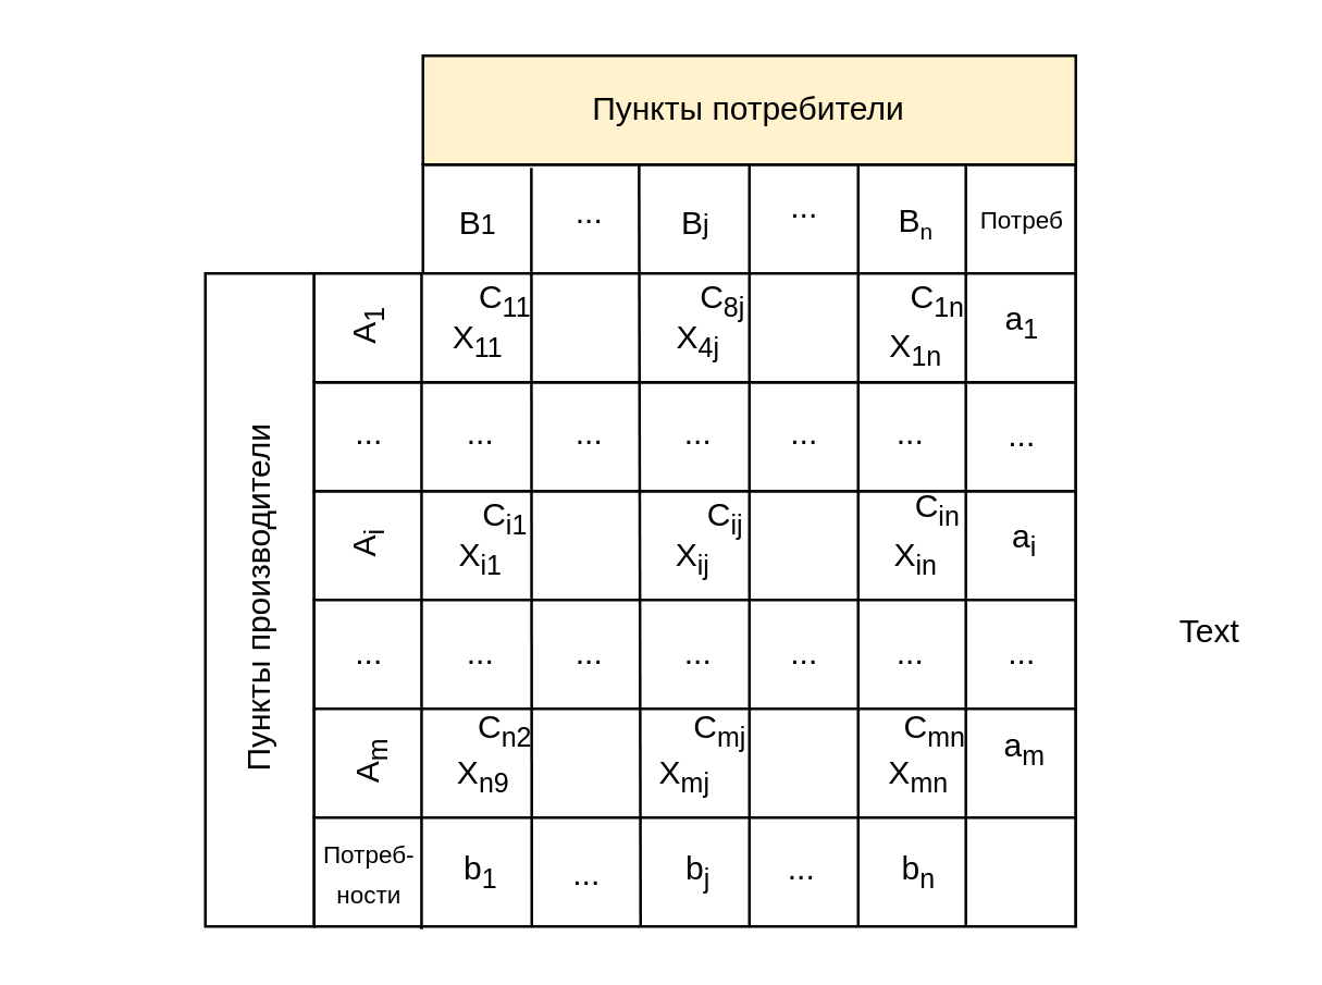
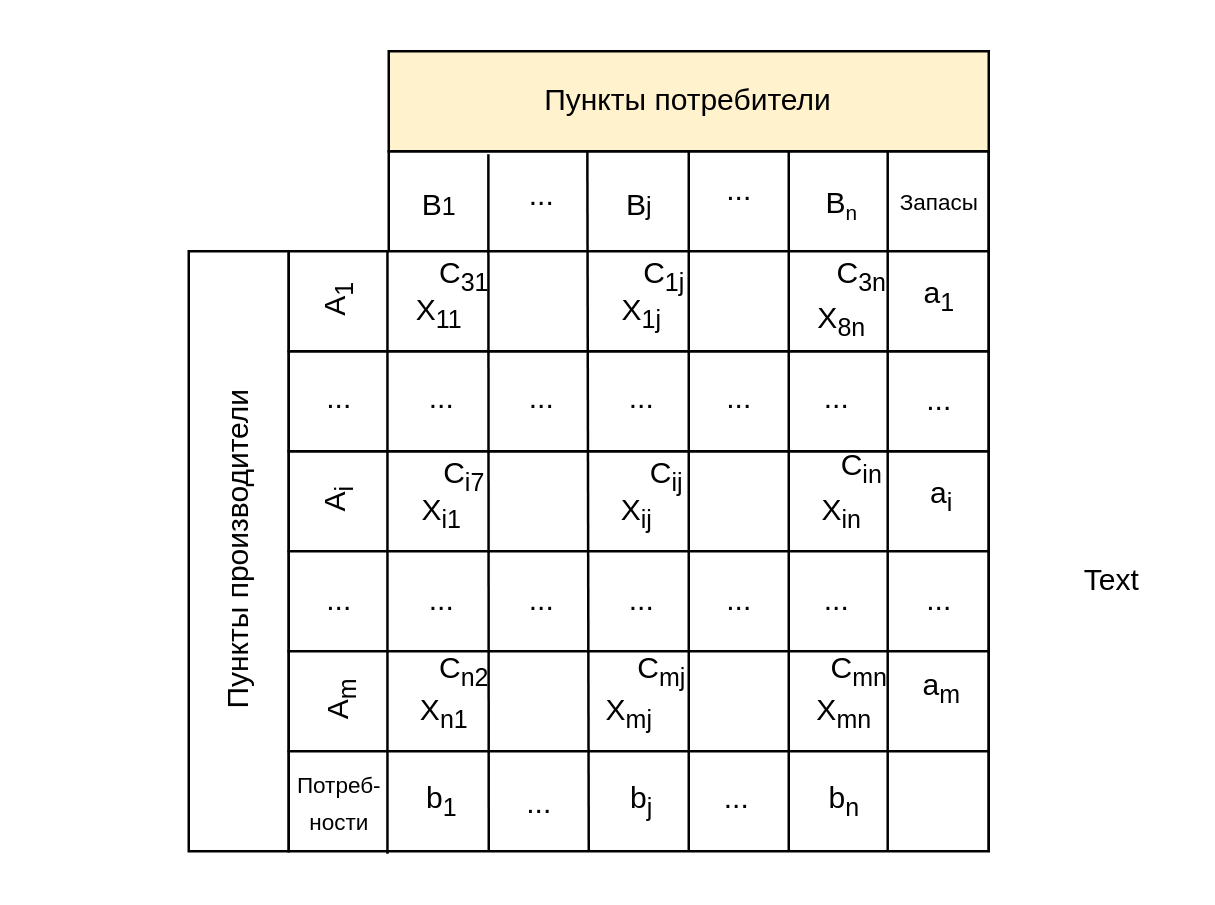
  <mxCell id="0" />
  <mxCell id="1" parent="0" />
  <mxCell id="2" value="" style="rounded=0;whiteSpace=wrap;html=1;" vertex="1" parent="1"><mxGeometry x="75" y="100" width="40" height="240" as="geometry" /></mxCell>
  <mxCell id="3" value="Пункты производители" style="text;html=1;align=center;verticalAlign=middle;resizable=0;points=[];autosize=1;strokeColor=none;fillColor=none;rotation=270;" vertex="1" parent="1"><mxGeometry x="20" y="205" width="150" height="30" as="geometry" /></mxCell>
  <mxCell id="4" value="" style="rounded=0;whiteSpace=wrap;html=1;" vertex="1" parent="1"><mxGeometry x="115" y="180" width="280" height="40" as="geometry" /></mxCell>
  <mxCell id="5" value="" style="rounded=0;whiteSpace=wrap;html=1;" vertex="1" parent="1"><mxGeometry x="155" y="60" width="240" height="40" as="geometry" /></mxCell>
  <mxCell id="6" value="" style="rounded=0;whiteSpace=wrap;html=1;" vertex="1" parent="1"><mxGeometry x="115" y="220" width="280" height="40" as="geometry" /></mxCell>
  <mxCell id="7" value="" style="rounded=0;whiteSpace=wrap;html=1;" vertex="1" parent="1"><mxGeometry x="115" y="260" width="280" height="40" as="geometry" /></mxCell>
  <mxCell id="8" value="" style="rounded=0;whiteSpace=wrap;html=1;" vertex="1" parent="1"><mxGeometry x="115" y="300" width="280" height="40" as="geometry" /></mxCell>
  <mxCell id="9" value="" style="rounded=0;whiteSpace=wrap;html=1;" vertex="1" parent="1"><mxGeometry x="115" y="140" width="280" height="40" as="geometry" /></mxCell>
  <mxCell id="10" value="" style="rounded=0;whiteSpace=wrap;html=1;" vertex="1" parent="1"><mxGeometry x="115" y="100" width="280" height="40" as="geometry" /></mxCell>
  <mxCell id="11" value="" style="endArrow=none;html=1;rounded=0;entryX=0.141;entryY=0.001;entryDx=0;entryDy=0;entryPerimeter=0;exitX=0.141;exitY=1.024;exitDx=0;exitDy=0;exitPerimeter=0;" edge="1" parent="1" source="8" target="10"><mxGeometry width="50" height="50" relative="1" as="geometry"><mxPoint x="355" y="140" as="sourcePoint" /><mxPoint x="405" y="90" as="targetPoint" /></mxGeometry></mxCell>
  <mxCell id="12" value="" style="endArrow=none;html=1;rounded=0;entryX=0.166;entryY=0.03;entryDx=0;entryDy=0;entryPerimeter=0;exitX=0.09;exitY=1.033;exitDx=0;exitDy=0;exitPerimeter=0;" edge="1" parent="1" target="5"><mxGeometry width="50" height="50" relative="1" as="geometry"><mxPoint x="195" y="340" as="sourcePoint" /><mxPoint x="195" y="99" as="targetPoint" /></mxGeometry></mxCell>
  <mxCell id="13" value="" style="endArrow=none;html=1;rounded=0;entryX=0.331;entryY=0.007;entryDx=0;entryDy=0;entryPerimeter=0;exitX=0.09;exitY=1.033;exitDx=0;exitDy=0;exitPerimeter=0;" edge="1" parent="1" target="5"><mxGeometry width="50" height="50" relative="1" as="geometry"><mxPoint x="235" y="340" as="sourcePoint" /><mxPoint x="235" y="99" as="targetPoint" /></mxGeometry></mxCell>
  <mxCell id="14" value="" style="endArrow=none;html=1;rounded=0;entryX=0.199;entryY=-0.01;entryDx=0;entryDy=0;entryPerimeter=0;exitX=0.09;exitY=1.033;exitDx=0;exitDy=0;exitPerimeter=0;" edge="1" parent="1"><mxGeometry width="50" height="50" relative="1" as="geometry"><mxPoint x="275" y="340" as="sourcePoint" /><mxPoint x="275" y="60" as="targetPoint" /></mxGeometry></mxCell>
  <mxCell id="15" value="" style="endArrow=none;html=1;rounded=0;entryX=0.199;entryY=-0.01;entryDx=0;entryDy=0;entryPerimeter=0;exitX=0.09;exitY=1.033;exitDx=0;exitDy=0;exitPerimeter=0;" edge="1" parent="1"><mxGeometry width="50" height="50" relative="1" as="geometry"><mxPoint x="315" y="340" as="sourcePoint" /><mxPoint x="315" y="60" as="targetPoint" /></mxGeometry></mxCell>
  <mxCell id="16" value="" style="endArrow=none;html=1;rounded=0;entryX=0.199;entryY=-0.01;entryDx=0;entryDy=0;entryPerimeter=0;exitX=0.09;exitY=1.033;exitDx=0;exitDy=0;exitPerimeter=0;" edge="1" parent="1"><mxGeometry width="50" height="50" relative="1" as="geometry"><mxPoint x="354.58" y="340" as="sourcePoint" /><mxPoint x="354.58" y="60" as="targetPoint" /></mxGeometry></mxCell>
  <mxCell id="17" value="" style="endArrow=none;html=1;rounded=0;entryX=0.199;entryY=-0.01;entryDx=0;entryDy=0;entryPerimeter=0;exitX=0.09;exitY=1.033;exitDx=0;exitDy=0;exitPerimeter=0;" edge="1" parent="1"><mxGeometry width="50" height="50" relative="1" as="geometry"><mxPoint x="395" y="340" as="sourcePoint" /><mxPoint x="395" y="60" as="targetPoint" /></mxGeometry></mxCell>
  <mxCell id="18" value="Пункты потребители" style="rounded=0;whiteSpace=wrap;html=1;fillColor=#fff2cc;" vertex="1" parent="1"><mxGeometry x="155" y="20" width="240" height="40" as="geometry" /></mxCell>
  <mxCell id="19" value="A&lt;sub&gt;1&lt;/sub&gt;" style="text;html=1;align=center;verticalAlign=middle;resizable=0;points=[];autosize=1;strokeColor=none;fillColor=none;rotation=270;" vertex="1" parent="1"><mxGeometry x="119" y="105" width="32" height="30" as="geometry" /></mxCell>
  <mxCell id="20" value="A&lt;sub&gt;i&lt;/sub&gt;" style="text;html=1;align=center;verticalAlign=middle;resizable=0;points=[];autosize=1;strokeColor=none;fillColor=none;rotation=270;" vertex="1" parent="1"><mxGeometry x="121" y="185" width="28" height="30" as="geometry" /></mxCell>
  <mxCell id="21" value="A&lt;sub&gt;m&lt;/sub&gt;" style="text;html=1;align=center;verticalAlign=middle;resizable=0;points=[];autosize=1;strokeColor=none;fillColor=none;rotation=270;" vertex="1" parent="1"><mxGeometry x="119" y="265" width="34" height="30" as="geometry" /></mxCell>
  <mxCell id="22" value="&lt;sub&gt;&lt;span style=&quot;font-size: 12px;&quot;&gt;B&lt;/span&gt;1&lt;/sub&gt;" style="text;html=1;align=center;verticalAlign=middle;resizable=0;points=[];autosize=1;strokeColor=none;fillColor=none;" vertex="1" parent="1"><mxGeometry x="159" y="65" width="32" height="30" as="geometry" /></mxCell>
  <mxCell id="23" value="&lt;sub style=&quot;&quot;&gt;&lt;span style=&quot;font-size: 12px;&quot;&gt;B&lt;/span&gt;j&lt;/sub&gt;" style="text;html=1;align=center;verticalAlign=middle;resizable=0;points=[];autosize=1;strokeColor=none;fillColor=none;" vertex="1" parent="1"><mxGeometry x="241" y="65" width="28" height="30" as="geometry" /></mxCell>
  <mxCell id="24" value="B&lt;span style=&quot;font-size: 10px;&quot;&gt;&lt;sub&gt;n&lt;/sub&gt;&lt;/span&gt;" style="text;html=1;align=center;verticalAlign=middle;resizable=0;points=[];autosize=1;strokeColor=none;fillColor=none;" vertex="1" parent="1"><mxGeometry x="320" y="66" width="31" height="29" as="geometry" /></mxCell>
  <mxCell id="25" value="&lt;font style=&quot;font-size: 9px;&quot;&gt;Потреб-&lt;/font&gt;&lt;div&gt;&lt;font style=&quot;font-size: 9px;&quot;&gt;ности&lt;/font&gt;&lt;/div&gt;" style="text;html=1;align=center;verticalAlign=middle;resizable=0;points=[];autosize=1;strokeColor=none;fillColor=none;" vertex="1" parent="1"><mxGeometry x="105" y="300" width="60" height="40" as="geometry" /></mxCell>
- <mxCell id="26" value="&lt;font style=&quot;font-size: 9px;&quot;&gt;Потреб&lt;/font&gt;" style="text;html=1;align=center;verticalAlign=middle;resizable=0;points=[];autosize=1;strokeColor=none;fillColor=none;" vertex="1" parent="1"><mxGeometry x="350" y="65" width="50" height="30" as="geometry" /></mxCell>
- <mxCell id="27" value="С&lt;sub&gt;11&lt;/sub&gt;" style="text;html=1;align=center;verticalAlign=middle;resizable=0;points=[];autosize=1;strokeColor=none;fillColor=none;" vertex="1" parent="1"><mxGeometry x="165" y="95" width="40" height="30" as="geometry" /></mxCell>
- <mxCell id="28" value="С&lt;sub&gt;8j&lt;/sub&gt;" style="text;html=1;align=center;verticalAlign=middle;resizable=0;points=[];autosize=1;strokeColor=none;fillColor=none;" vertex="1" parent="1"><mxGeometry x="245" y="95" width="40" height="30" as="geometry" /></mxCell>
- <mxCell id="29" value="С&lt;sub&gt;1n&lt;/sub&gt;" style="text;html=1;align=center;verticalAlign=middle;resizable=0;points=[];autosize=1;strokeColor=none;fillColor=none;" vertex="1" parent="1"><mxGeometry x="325" y="95" width="38" height="30" as="geometry" /></mxCell>
- <mxCell id="30" value="С&lt;sub&gt;i1&lt;/sub&gt;" style="text;html=1;align=center;verticalAlign=middle;resizable=0;points=[];autosize=1;strokeColor=none;fillColor=none;" vertex="1" parent="1"><mxGeometry x="168" y="175" width="34" height="30" as="geometry" /></mxCell>
+ <mxCell id="26" value="&lt;font style=&quot;font-size: 9px;&quot;&gt;Запасы&lt;/font&gt;" style="text;html=1;align=center;verticalAlign=middle;resizable=0;points=[];autosize=1;strokeColor=none;fillColor=none;" vertex="1" parent="1"><mxGeometry x="350" y="65" width="50" height="30" as="geometry" /></mxCell>
+ <mxCell id="27" value="С&lt;sub&gt;31&lt;/sub&gt;" style="text;html=1;align=center;verticalAlign=middle;resizable=0;points=[];autosize=1;strokeColor=none;fillColor=none;" vertex="1" parent="1"><mxGeometry x="165" y="95" width="40" height="30" as="geometry" /></mxCell>
+ <mxCell id="28" value="С&lt;sub&gt;1j&lt;/sub&gt;" style="text;html=1;align=center;verticalAlign=middle;resizable=0;points=[];autosize=1;strokeColor=none;fillColor=none;" vertex="1" parent="1"><mxGeometry x="245" y="95" width="40" height="30" as="geometry" /></mxCell>
+ <mxCell id="29" value="С&lt;sub&gt;3n&lt;/sub&gt;" style="text;html=1;align=center;verticalAlign=middle;resizable=0;points=[];autosize=1;strokeColor=none;fillColor=none;" vertex="1" parent="1"><mxGeometry x="325" y="95" width="38" height="30" as="geometry" /></mxCell>
+ <mxCell id="30" value="С&lt;sub&gt;i7&lt;/sub&gt;" style="text;html=1;align=center;verticalAlign=middle;resizable=0;points=[];autosize=1;strokeColor=none;fillColor=none;" vertex="1" parent="1"><mxGeometry x="168" y="175" width="34" height="30" as="geometry" /></mxCell>
  <mxCell id="31" value="С&lt;sub&gt;n2&lt;/sub&gt;" style="text;html=1;align=center;verticalAlign=middle;resizable=0;points=[];autosize=1;strokeColor=none;fillColor=none;" vertex="1" parent="1"><mxGeometry x="166" y="253" width="38" height="30" as="geometry" /></mxCell>
  <mxCell id="32" value="С&lt;sub&gt;mj&lt;/sub&gt;" style="text;html=1;align=center;verticalAlign=middle;resizable=0;points=[];autosize=1;strokeColor=none;fillColor=none;" vertex="1" parent="1"><mxGeometry x="245" y="253" width="37" height="30" as="geometry" /></mxCell>
  <mxCell id="33" value="С&lt;sub&gt;mn&lt;/sub&gt;" style="text;html=1;align=center;verticalAlign=middle;resizable=0;points=[];autosize=1;strokeColor=none;fillColor=none;" vertex="1" parent="1"><mxGeometry x="322" y="253" width="41" height="30" as="geometry" /></mxCell>
  <mxCell id="34" value="С&lt;sub&gt;ij&lt;/sub&gt;" style="text;html=1;align=center;verticalAlign=middle;resizable=0;points=[];autosize=1;strokeColor=none;fillColor=none;" vertex="1" parent="1"><mxGeometry x="250" y="175" width="31" height="30" as="geometry" /></mxCell>
  <mxCell id="35" value="С&lt;sub&gt;in&lt;/sub&gt;" style="text;html=1;align=center;verticalAlign=middle;resizable=0;points=[];autosize=1;strokeColor=none;fillColor=none;" vertex="1" parent="1"><mxGeometry x="327" y="172" width="34" height="30" as="geometry" /></mxCell>
  <mxCell id="36" value="a&lt;sub&gt;1&lt;/sub&gt;" style="text;html=1;align=center;verticalAlign=middle;resizable=0;points=[];autosize=1;strokeColor=none;fillColor=none;" vertex="1" parent="1"><mxGeometry x="360" y="103" width="30" height="30" as="geometry" /></mxCell>
  <mxCell id="37" value="a&lt;sub&gt;i&lt;/sub&gt;" style="text;html=1;align=center;verticalAlign=middle;resizable=0;points=[];autosize=1;strokeColor=none;fillColor=none;" vertex="1" parent="1"><mxGeometry x="362" y="183" width="27" height="30" as="geometry" /></mxCell>
  <mxCell id="38" value="a&lt;sub&gt;m&lt;/sub&gt;" style="text;html=1;align=center;verticalAlign=middle;resizable=0;points=[];autosize=1;strokeColor=none;fillColor=none;" vertex="1" parent="1"><mxGeometry x="359" y="260" width="33" height="30" as="geometry" /></mxCell>
  <mxCell id="39" value="b&lt;sub&gt;1&lt;/sub&gt;" style="text;html=1;align=center;verticalAlign=middle;resizable=0;points=[];autosize=1;strokeColor=none;fillColor=none;" vertex="1" parent="1"><mxGeometry x="160.5" y="305" width="30" height="30" as="geometry" /></mxCell>
  <mxCell id="40" value="b&lt;sub&gt;j&lt;/sub&gt;" style="text;html=1;align=center;verticalAlign=middle;resizable=0;points=[];autosize=1;strokeColor=none;fillColor=none;" vertex="1" parent="1"><mxGeometry x="242" y="305" width="27" height="30" as="geometry" /></mxCell>
  <mxCell id="41" value="b&lt;sub&gt;n&lt;/sub&gt;" style="text;html=1;align=center;verticalAlign=middle;resizable=0;points=[];autosize=1;strokeColor=none;fillColor=none;" vertex="1" parent="1"><mxGeometry x="322" y="305" width="30" height="30" as="geometry" /></mxCell>
  <mxCell id="42" value="..." style="text;html=1;align=center;verticalAlign=middle;resizable=0;points=[];autosize=1;strokeColor=none;fillColor=none;" vertex="1" parent="1"><mxGeometry x="281" y="63" width="28" height="26" as="geometry" /></mxCell>
  <mxCell id="43" value="..." style="text;html=1;align=center;verticalAlign=middle;resizable=0;points=[];autosize=1;strokeColor=none;fillColor=none;" vertex="1" parent="1"><mxGeometry x="202" y="65" width="28" height="26" as="geometry" /></mxCell>
  <mxCell id="44" value="..." style="text;html=1;align=center;verticalAlign=middle;resizable=0;points=[];autosize=1;strokeColor=none;fillColor=none;" vertex="1" parent="1"><mxGeometry x="121" y="146" width="28" height="26" as="geometry" /></mxCell>
  <mxCell id="45" value="..." style="text;html=1;align=center;verticalAlign=middle;resizable=0;points=[];autosize=1;strokeColor=none;fillColor=none;" vertex="1" parent="1"><mxGeometry x="161.5" y="146" width="28" height="26" as="geometry" /></mxCell>
  <mxCell id="46" value="..." style="text;html=1;align=center;verticalAlign=middle;resizable=0;points=[];autosize=1;strokeColor=none;fillColor=none;" vertex="1" parent="1"><mxGeometry x="202" y="146" width="28" height="26" as="geometry" /></mxCell>
  <mxCell id="47" value="..." style="text;html=1;align=center;verticalAlign=middle;resizable=0;points=[];autosize=1;strokeColor=none;fillColor=none;" vertex="1" parent="1"><mxGeometry x="241.5" y="146" width="28" height="26" as="geometry" /></mxCell>
  <mxCell id="48" value="..." style="text;html=1;align=center;verticalAlign=middle;resizable=0;points=[];autosize=1;strokeColor=none;fillColor=none;" vertex="1" parent="1"><mxGeometry x="281" y="146" width="28" height="26" as="geometry" /></mxCell>
  <mxCell id="49" value="..." style="text;html=1;align=center;verticalAlign=middle;resizable=0;points=[];autosize=1;strokeColor=none;fillColor=none;" vertex="1" parent="1"><mxGeometry x="320" y="146" width="28" height="26" as="geometry" /></mxCell>
  <mxCell id="50" value="..." style="text;html=1;align=center;verticalAlign=middle;resizable=0;points=[];autosize=1;strokeColor=none;fillColor=none;" vertex="1" parent="1"><mxGeometry x="361" y="147" width="28" height="26" as="geometry" /></mxCell>
  <mxCell id="51" value="..." style="text;html=1;align=center;verticalAlign=middle;resizable=0;points=[];autosize=1;strokeColor=none;fillColor=none;" vertex="1" parent="1"><mxGeometry x="281" y="226.5" width="28" height="26" as="geometry" /></mxCell>
  <mxCell id="52" value="..." style="text;html=1;align=center;verticalAlign=middle;resizable=0;points=[];autosize=1;strokeColor=none;fillColor=none;" vertex="1" parent="1"><mxGeometry x="320" y="226.5" width="28" height="26" as="geometry" /></mxCell>
  <mxCell id="53" value="..." style="text;html=1;align=center;verticalAlign=middle;resizable=0;points=[];autosize=1;strokeColor=none;fillColor=none;" vertex="1" parent="1"><mxGeometry x="361" y="226.5" width="28" height="26" as="geometry" /></mxCell>
  <mxCell id="54" value="..." style="text;html=1;align=center;verticalAlign=middle;resizable=0;points=[];autosize=1;strokeColor=none;fillColor=none;" vertex="1" parent="1"><mxGeometry x="241.5" y="226.5" width="28" height="26" as="geometry" /></mxCell>
  <mxCell id="55" value="..." style="text;html=1;align=center;verticalAlign=middle;resizable=0;points=[];autosize=1;strokeColor=none;fillColor=none;" vertex="1" parent="1"><mxGeometry x="202" y="226.5" width="28" height="26" as="geometry" /></mxCell>
  <mxCell id="56" value="..." style="text;html=1;align=center;verticalAlign=middle;resizable=0;points=[];autosize=1;strokeColor=none;fillColor=none;" vertex="1" parent="1"><mxGeometry x="161.5" y="226.5" width="28" height="26" as="geometry" /></mxCell>
  <mxCell id="57" value="..." style="text;html=1;align=center;verticalAlign=middle;resizable=0;points=[];autosize=1;strokeColor=none;fillColor=none;" vertex="1" parent="1"><mxGeometry x="121" y="226.5" width="28" height="26" as="geometry" /></mxCell>
  <mxCell id="58" value="..." style="text;html=1;align=center;verticalAlign=middle;resizable=0;points=[];autosize=1;strokeColor=none;fillColor=none;" vertex="1" parent="1"><mxGeometry x="201" y="308" width="28" height="26" as="geometry" /></mxCell>
  <mxCell id="59" value="..." style="text;html=1;align=center;verticalAlign=middle;resizable=0;points=[];autosize=1;strokeColor=none;fillColor=none;" vertex="1" parent="1"><mxGeometry x="280" y="306" width="28" height="26" as="geometry" /></mxCell>
  <mxCell id="60" value="Text" style="text;html=1;align=center;verticalAlign=middle;resizable=0;points=[];autosize=1;strokeColor=none;fillColor=none;" vertex="1" parent="1"><mxGeometry x="424" y="219" width="40" height="26" as="geometry" /></mxCell>
  <mxCell id="61" value="X&lt;sub&gt;11&lt;/sub&gt;" style="text;html=1;align=center;verticalAlign=middle;resizable=0;points=[];autosize=1;strokeColor=none;fillColor=none;" vertex="1" parent="1"><mxGeometry x="157" y="110" width="36" height="30" as="geometry" /></mxCell>
- <mxCell id="62" value="X&lt;sub&gt;4j&lt;/sub&gt;" style="text;html=1;align=center;verticalAlign=middle;resizable=0;points=[];autosize=1;strokeColor=none;fillColor=none;" vertex="1" parent="1"><mxGeometry x="238.5" y="110" width="34" height="30" as="geometry" /></mxCell>
- <mxCell id="63" value="X&lt;sub&gt;1n&lt;/sub&gt;" style="text;html=1;align=center;verticalAlign=middle;resizable=0;points=[];autosize=1;strokeColor=none;fillColor=none;" vertex="1" parent="1"><mxGeometry x="317.5" y="113" width="37" height="30" as="geometry" /></mxCell>
+ <mxCell id="62" value="X&lt;sub&gt;1j&lt;/sub&gt;" style="text;html=1;align=center;verticalAlign=middle;resizable=0;points=[];autosize=1;strokeColor=none;fillColor=none;" vertex="1" parent="1"><mxGeometry x="238.5" y="110" width="34" height="30" as="geometry" /></mxCell>
+ <mxCell id="63" value="X&lt;sub&gt;8n&lt;/sub&gt;" style="text;html=1;align=center;verticalAlign=middle;resizable=0;points=[];autosize=1;strokeColor=none;fillColor=none;" vertex="1" parent="1"><mxGeometry x="317.5" y="113" width="37" height="30" as="geometry" /></mxCell>
  <mxCell id="64" value="X&lt;sub&gt;in&lt;/sub&gt;" style="text;html=1;align=center;verticalAlign=middle;resizable=0;points=[];autosize=1;strokeColor=none;fillColor=none;" vertex="1" parent="1"><mxGeometry x="319" y="190" width="34" height="30" as="geometry" /></mxCell>
  <mxCell id="65" value="X&lt;sub&gt;ij&lt;/sub&gt;" style="text;html=1;align=center;verticalAlign=middle;resizable=0;points=[];autosize=1;strokeColor=none;fillColor=none;" vertex="1" parent="1"><mxGeometry x="239" y="190" width="30" height="30" as="geometry" /></mxCell>
  <mxCell id="66" value="X&lt;sub&gt;i1&lt;/sub&gt;" style="text;html=1;align=center;verticalAlign=middle;resizable=0;points=[];autosize=1;strokeColor=none;fillColor=none;" vertex="1" parent="1"><mxGeometry x="158.5" y="190" width="34" height="30" as="geometry" /></mxCell>
- <mxCell id="67" value="X&lt;sub&gt;n9&lt;/sub&gt;" style="text;html=1;align=center;verticalAlign=middle;resizable=0;points=[];autosize=1;strokeColor=none;fillColor=none;" vertex="1" parent="1"><mxGeometry x="158" y="270" width="37" height="30" as="geometry" /></mxCell>
+ <mxCell id="67" value="X&lt;sub&gt;n1&lt;/sub&gt;" style="text;html=1;align=center;verticalAlign=middle;resizable=0;points=[];autosize=1;strokeColor=none;fillColor=none;" vertex="1" parent="1"><mxGeometry x="158" y="270" width="37" height="30" as="geometry" /></mxCell>
  <mxCell id="68" value="X&lt;sub&gt;mj&lt;/sub&gt;" style="text;html=1;align=center;verticalAlign=middle;resizable=0;points=[];autosize=1;strokeColor=none;fillColor=none;" vertex="1" parent="1"><mxGeometry x="232.5" y="270" width="37" height="30" as="geometry" /></mxCell>
  <mxCell id="69" value="X&lt;sub&gt;mn&lt;/sub&gt;" style="text;html=1;align=center;verticalAlign=middle;resizable=0;points=[];autosize=1;strokeColor=none;fillColor=none;" vertex="1" parent="1"><mxGeometry x="317" y="270" width="40" height="30" as="geometry" /></mxCell>
